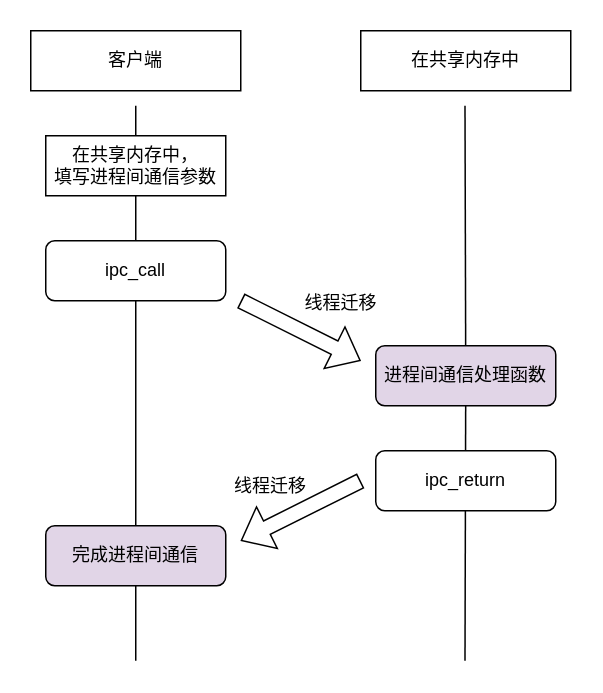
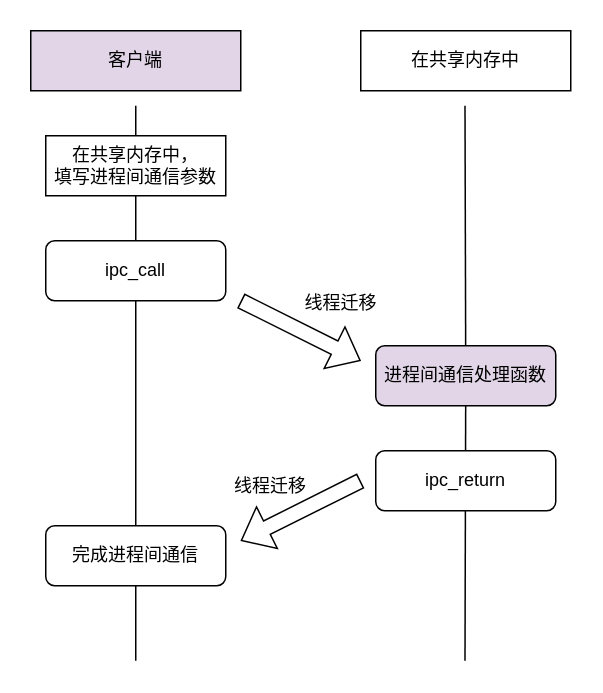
  <mxCell id="0" />
  <mxCell id="1" parent="0" />
- <mxCell id="2" value="客户端" style="rounded=0;whiteSpace=wrap;html=1;" parent="1" vertex="1"><mxGeometry x="20" y="20" width="140" height="40" as="geometry" /></mxCell>
+ <mxCell id="2" value="客户端" style="rounded=0;whiteSpace=wrap;html=1;fillColor=#e1d5e7;" parent="1" vertex="1"><mxGeometry x="20" y="20" width="140" height="40" as="geometry" /></mxCell>
  <mxCell id="3" value="在共享内存中" style="rounded=0;whiteSpace=wrap;html=1;" parent="1" vertex="1"><mxGeometry x="240" y="20" width="140" height="40" as="geometry" /></mxCell>
  <mxCell id="4" value="" style="endArrow=none;html=1;rounded=0;" parent="1" edge="1"><mxGeometry width="50" height="50" relative="1" as="geometry"><mxPoint x="90" y="440" as="sourcePoint" /><mxPoint x="90" y="70" as="targetPoint" /></mxGeometry></mxCell>
  <mxCell id="5" value="" style="endArrow=none;html=1;rounded=0;startArrow=none;" parent="1" source="8" edge="1"><mxGeometry width="50" height="50" relative="1" as="geometry"><mxPoint x="309.5" y="440" as="sourcePoint" /><mxPoint x="309.5" y="70" as="targetPoint" /></mxGeometry></mxCell>
  <mxCell id="6" value="在共享内存中，&lt;br&gt;填写进程间通信参数" style="whiteSpace=wrap;html=1;rounded=0;" parent="1" vertex="1"><mxGeometry x="30" y="90" width="120" height="40" as="geometry" /></mxCell>
  <mxCell id="7" value="ipc_call" style="rounded=1;whiteSpace=wrap;html=1;" parent="1" vertex="1"><mxGeometry x="30" y="160" width="120" height="40" as="geometry" /></mxCell>
  <mxCell id="8" value="进程间通信处理函数" style="rounded=1;whiteSpace=wrap;html=1;fillColor=#e1d5e7;" parent="1" vertex="1"><mxGeometry x="250" y="230" width="120" height="40" as="geometry" /></mxCell>
  <mxCell id="9" value="" style="endArrow=none;html=1;rounded=0;" parent="1" target="8" edge="1"><mxGeometry width="50" height="50" relative="1" as="geometry"><mxPoint x="309.5" y="440" as="sourcePoint" /><mxPoint x="309.5" y="70" as="targetPoint" /></mxGeometry></mxCell>
  <mxCell id="10" value="" style="shape=flexArrow;endArrow=classic;html=1;rounded=0;" parent="1" edge="1"><mxGeometry width="50" height="50" relative="1" as="geometry"><mxPoint x="160" y="200" as="sourcePoint" /><mxPoint x="240" y="240" as="targetPoint" /></mxGeometry></mxCell>
  <mxCell id="11" value="ipc_return&lt;br&gt;" style="rounded=1;whiteSpace=wrap;html=1;" parent="1" vertex="1"><mxGeometry x="250" y="300" width="120" height="40" as="geometry" /></mxCell>
  <mxCell id="12" value="" style="shape=flexArrow;endArrow=classic;html=1;rounded=0;" parent="1" edge="1"><mxGeometry width="50" height="50" relative="1" as="geometry"><mxPoint x="240" y="320" as="sourcePoint" /><mxPoint x="160" y="360" as="targetPoint" /></mxGeometry></mxCell>
- <mxCell id="13" value="完成进程间通信" style="rounded=1;whiteSpace=wrap;html=1;fillColor=#e1d5e7;" parent="1" vertex="1"><mxGeometry x="30" y="350" width="120" height="40" as="geometry" /></mxCell>
+ <mxCell id="13" value="完成进程间通信" style="rounded=1;whiteSpace=wrap;html=1;" parent="1" vertex="1"><mxGeometry x="30" y="350" width="120" height="40" as="geometry" /></mxCell>
  <mxCell id="14" value="线程迁移" style="text;html=1;strokeColor=none;fillColor=none;align=center;verticalAlign=middle;whiteSpace=wrap;rounded=0;" vertex="1" parent="1"><mxGeometry x="197" y="187" width="60" height="30" as="geometry" /></mxCell>
  <mxCell id="15" value="线程迁移" style="text;html=1;strokeColor=none;fillColor=none;align=center;verticalAlign=middle;whiteSpace=wrap;rounded=0;" vertex="1" parent="1"><mxGeometry x="150" y="309" width="60" height="30" as="geometry" /></mxCell>
